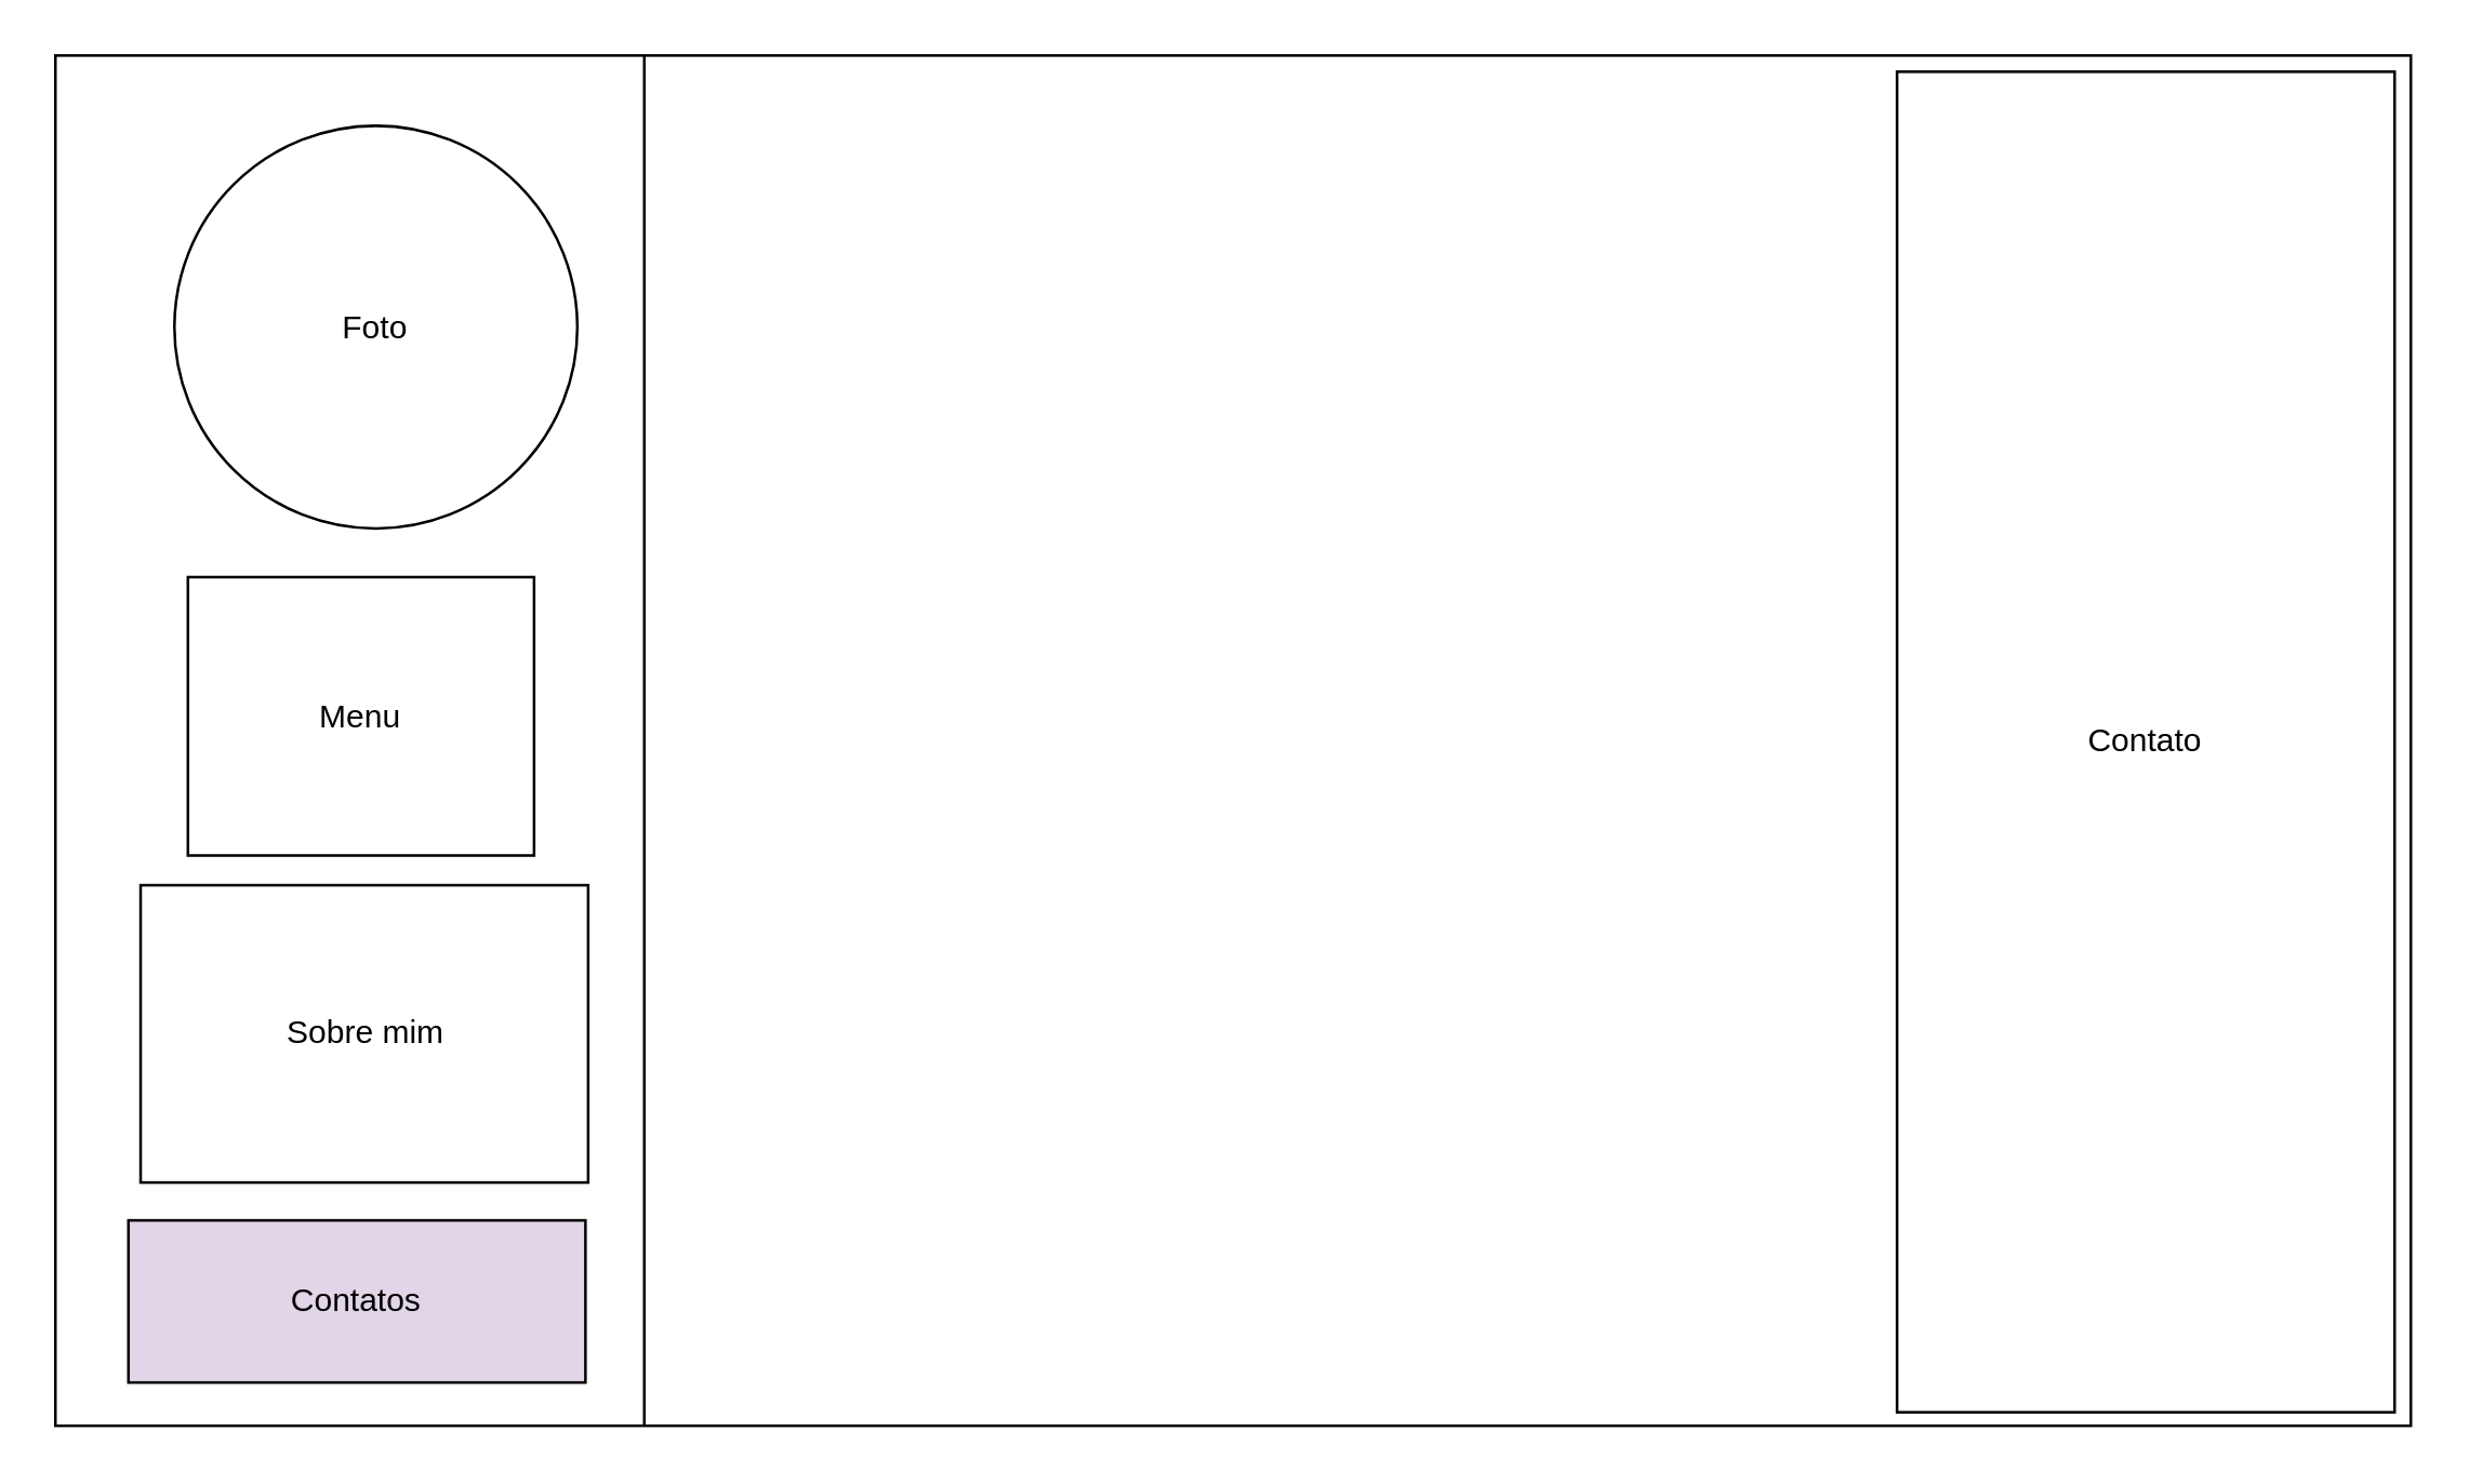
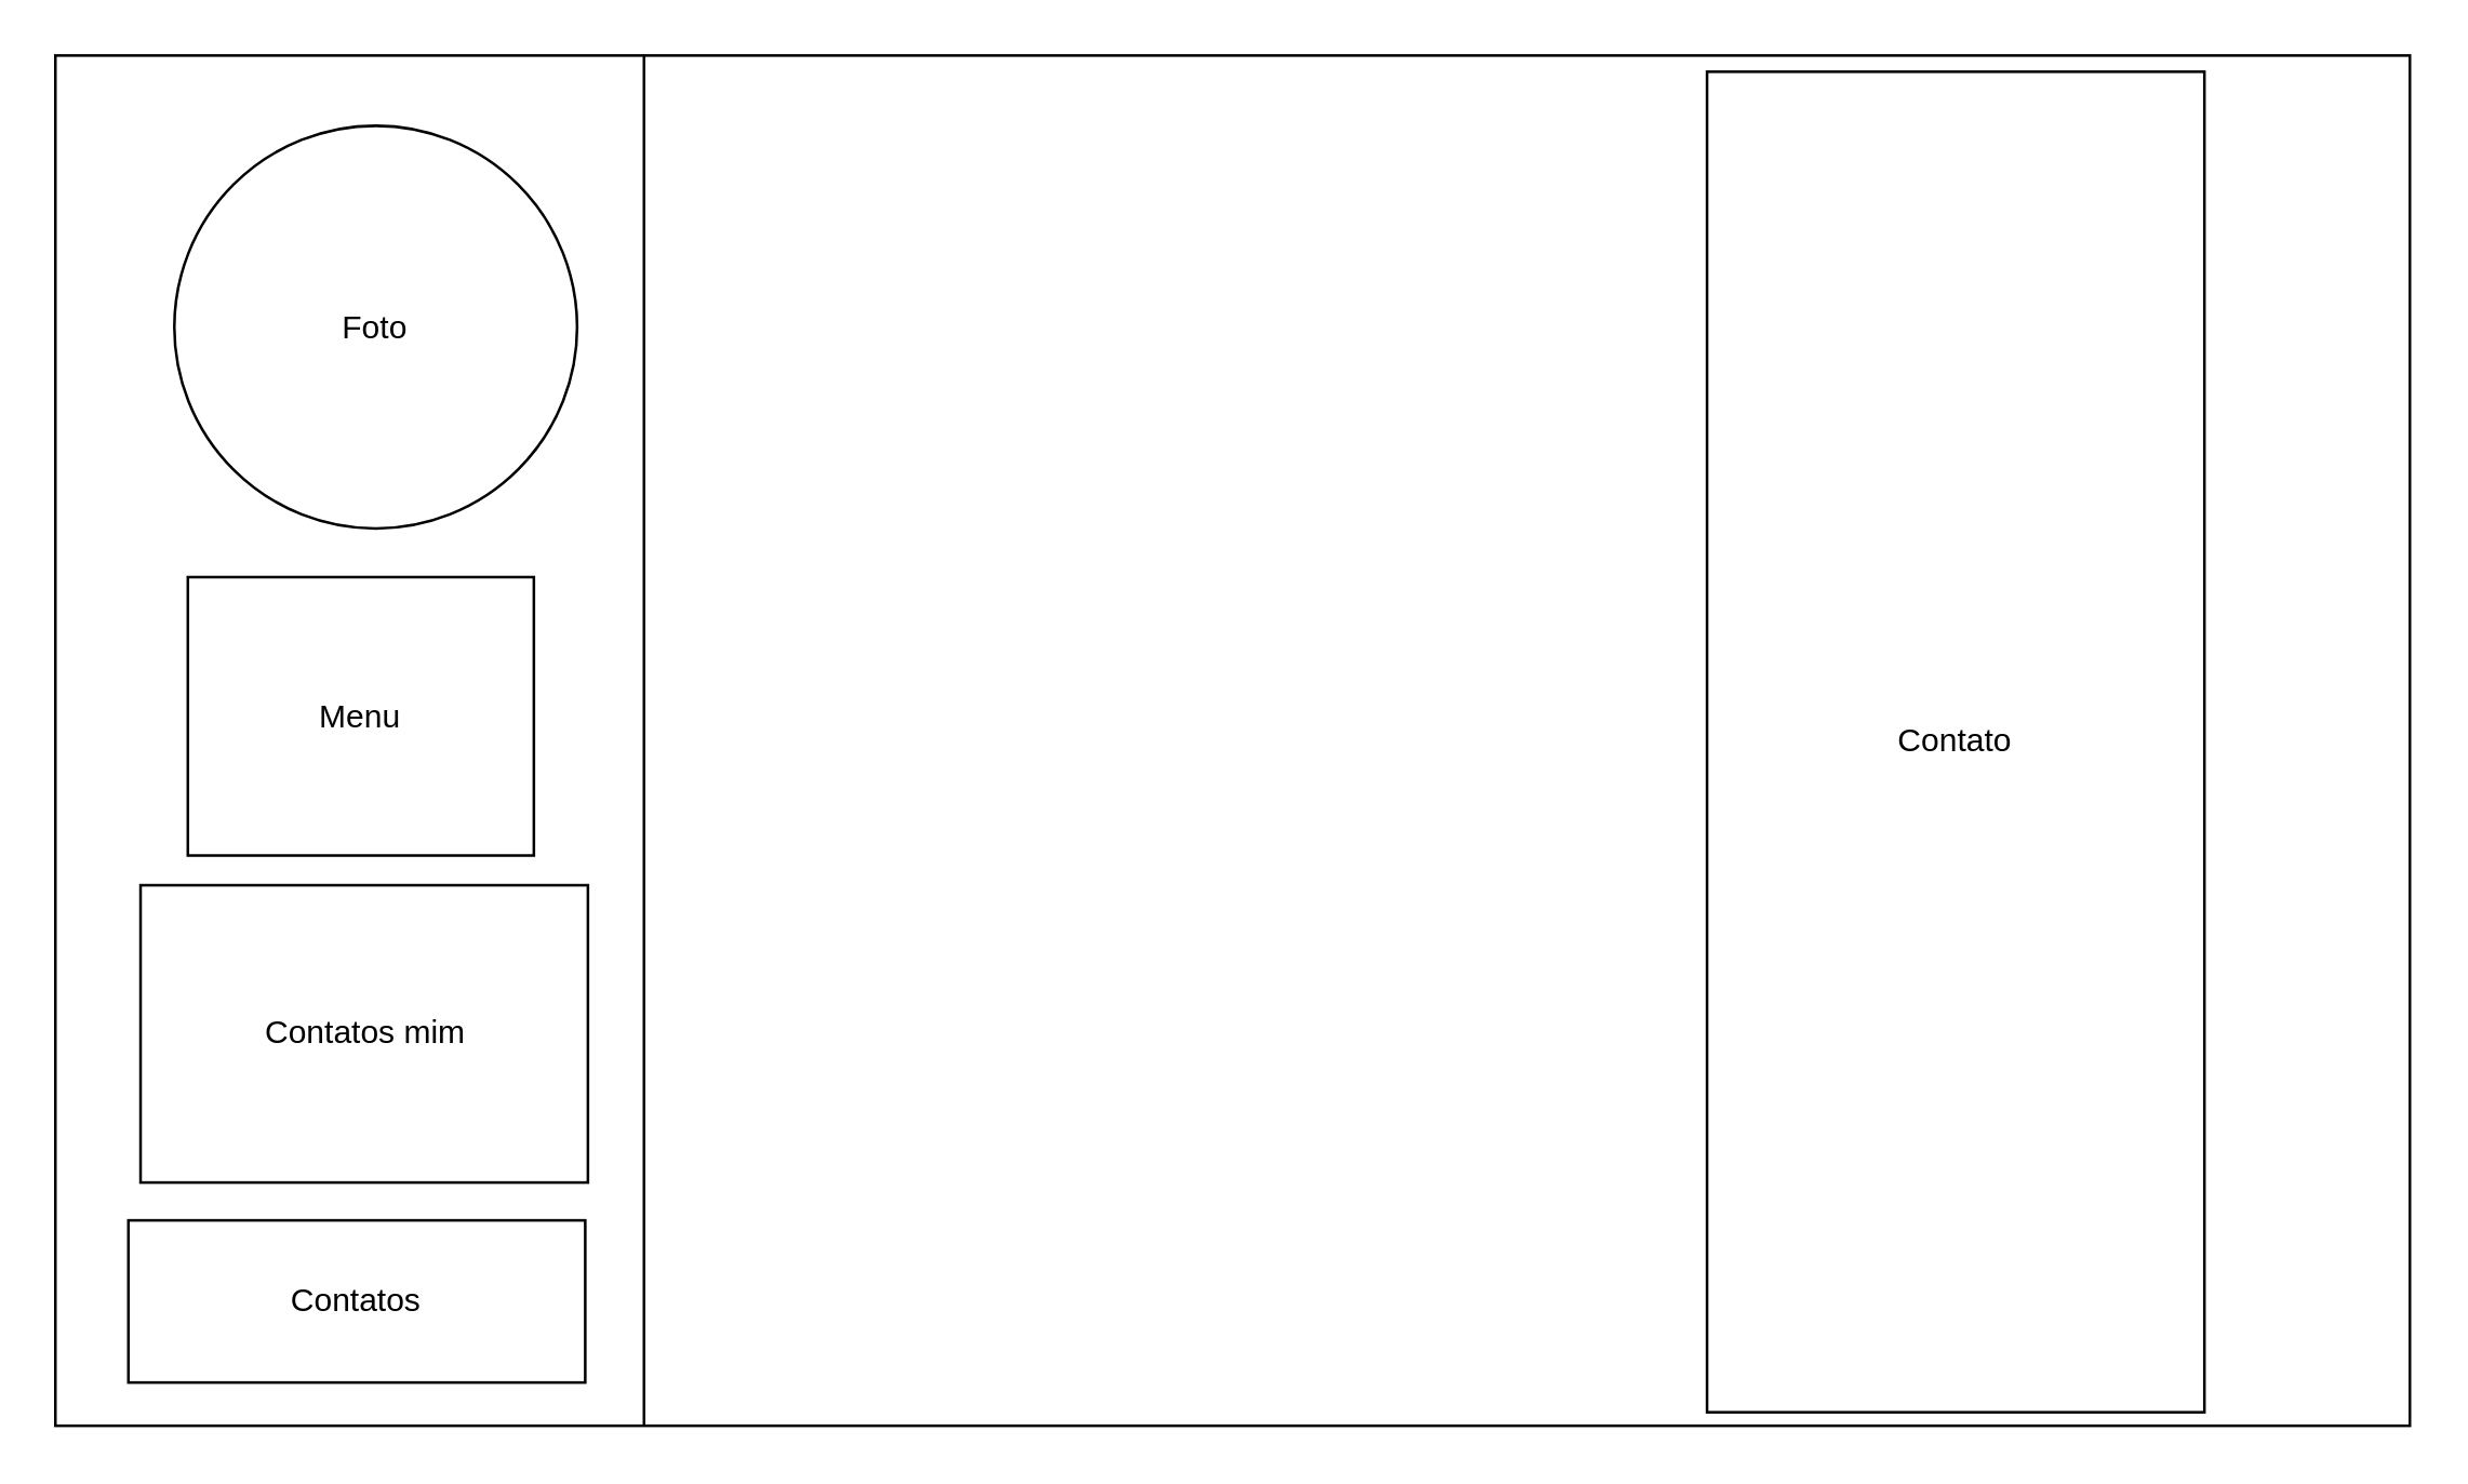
  <mxCell id="0" />
  <mxCell id="1" parent="0" />
  <mxCell id="2" value="" style="rounded=0;whiteSpace=wrap;html=1;" vertex="1" parent="1"><mxGeometry x="20" y="20" width="871" height="507" as="geometry" /></mxCell>
  <mxCell id="3" value="" style="endArrow=none;html=1;rounded=0;fontSize=12;startSize=8;endSize=8;curved=1;exitX=0.25;exitY=0;exitDx=0;exitDy=0;entryX=0.25;entryY=1;entryDx=0;entryDy=0;" edge="1" parent="1" source="2" target="2"><mxGeometry width="50" height="50" relative="1" as="geometry"><mxPoint x="7" y="561" as="sourcePoint" /><mxPoint x="57" y="511" as="targetPoint" /></mxGeometry></mxCell>
  <mxCell id="4" value="Foto" style="ellipse;whiteSpace=wrap;html=1;aspect=fixed;" vertex="1" parent="1"><mxGeometry x="64" y="46" width="149" height="149" as="geometry" /></mxCell>
- <mxCell id="5" value="Sobre mim" style="rounded=0;whiteSpace=wrap;html=1;" vertex="1" parent="1"><mxGeometry x="51.5" y="327" width="165.5" height="110" as="geometry" /></mxCell>
- <mxCell id="6" value="Contatos" style="rounded=0;whiteSpace=wrap;html=1;fillColor=#e1d5e7;" vertex="1" parent="1"><mxGeometry x="47" y="451" width="169" height="60" as="geometry" /></mxCell>
+ <mxCell id="5" value="Contatos mim" style="rounded=0;whiteSpace=wrap;html=1;" vertex="1" parent="1"><mxGeometry x="51.5" y="327" width="165.5" height="110" as="geometry" /></mxCell>
+ <mxCell id="6" value="Contatos" style="rounded=0;whiteSpace=wrap;html=1;" vertex="1" parent="1"><mxGeometry x="47" y="451" width="169" height="60" as="geometry" /></mxCell>
  <mxCell id="7" value="Menu" style="rounded=0;whiteSpace=wrap;html=1;" vertex="1" parent="1"><mxGeometry x="69" y="213" width="128" height="103" as="geometry" /></mxCell>
- <mxCell id="8" value="Contato" style="rounded=0;whiteSpace=wrap;html=1;" vertex="1" parent="1"><mxGeometry x="701" y="26" width="184" height="496" as="geometry" /></mxCell>
+ <mxCell id="8" value="Contato" style="rounded=0;whiteSpace=wrap;html=1;" vertex="1" parent="1"><mxGeometry x="631" y="26" width="184" height="496" as="geometry" /></mxCell>
